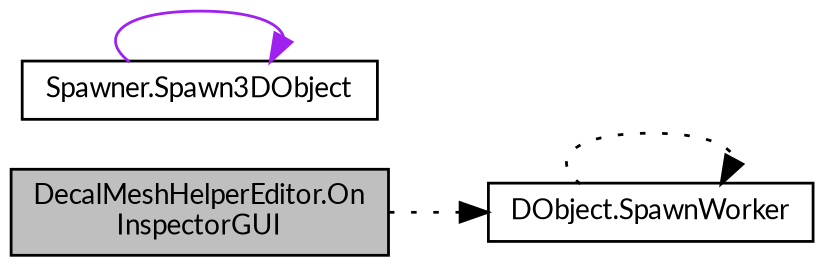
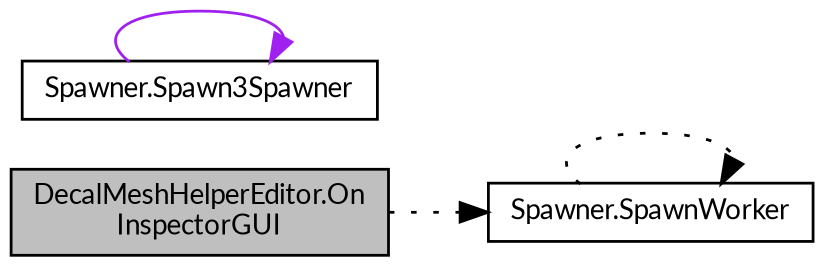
  digraph {
    fontname=Lato
    rankdir=LR
    node [color=black fillcolor=white fontname=Lato fontsize=10 shape=record style=filled]
    edge [color=black fontname=Lato fontsize=10 labelfontname=Helvetica labelfontsize=10 style=dotted]
    n1 [fillcolor=grey75 fontcolor=black height=0.2 label="DecalMeshHelperEditor.On\lInspectorGUI" width=0.4]
-   n2 [height=0.2 label="DObject.SpawnWorker" width=0.4]
-   n3 [height=0.2 label="Spawner.Spawn3DObject" width=0.4]
+   n2 [height=0.2 label="Spawner.SpawnWorker" width=0.4]
+   n3 [height=0.2 label="Spawner.Spawn3Spawner" width=0.4]
    n1 -> n2
    n2 -> n2
    n3 -> n3 [color=purple style=solid]
  }
